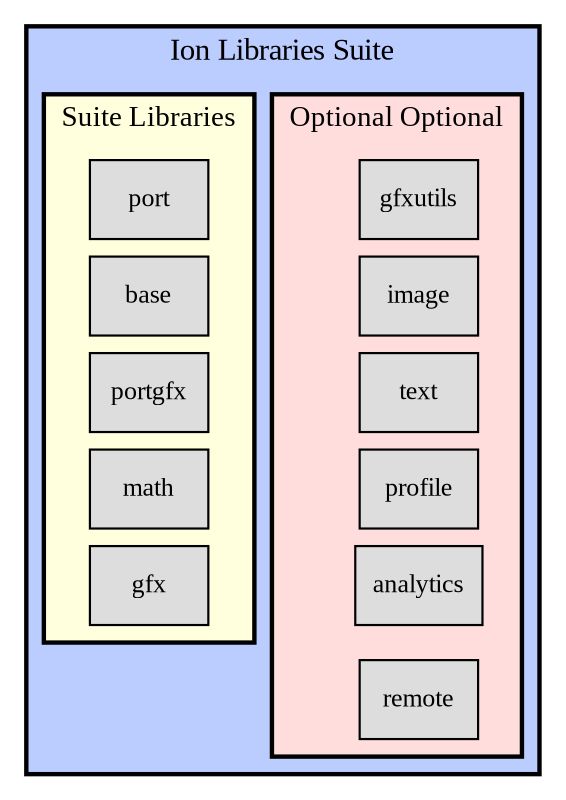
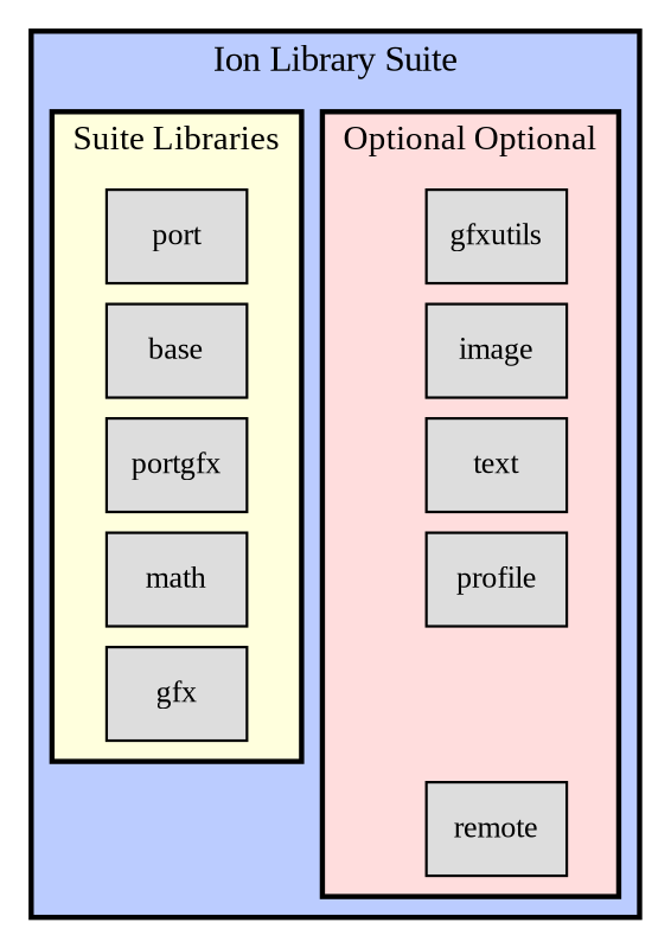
  digraph {
    fixedsize=true
    fontcolor=black
    fontname="Liberation Serif"
    nodesep=.8
    rankdir=TB
    ranksep=.02
    node [fillcolor="#dddddd" fontname="Liberation Serif" fontsize=12 shape=box style=filled]
    edge [fontname="Liberation Serif" style=invis]
    gfxutils
    image
    text
    profile
-   analytics
    remote
    port
    base
    portgfx
    math
    gfx
    subgraph cluster_1 {
      fillcolor="#bbccff"
      fontsize=14
-     label="Ion Libraries Suite"
+     label="Ion Library Suite"
      penwidth=2
      style=filled
      subgraph cluster_2 {
        fillcolor="#ffdddd"
        fontsize=13
        label="Optional Optional"
        labeljust=l
        penwidth=2
        style=filled
        gfxutils
        image
        text
        profile
-       analytics
        remote
      }
      subgraph cluster_3 {
        fillcolor="#ffffdd"
        fontsize=13
        label="Suite Libraries"
        labeljust=l
        penwidth=2
        style=filled
        port
        base
        portgfx
        math
        gfx
      }
    }
    gfxutils -> image
    image -> text
    text -> profile
-   profile -> analytics
-   analytics -> remote
    port -> base
    base -> portgfx
    portgfx -> math
    math -> gfx
  }
